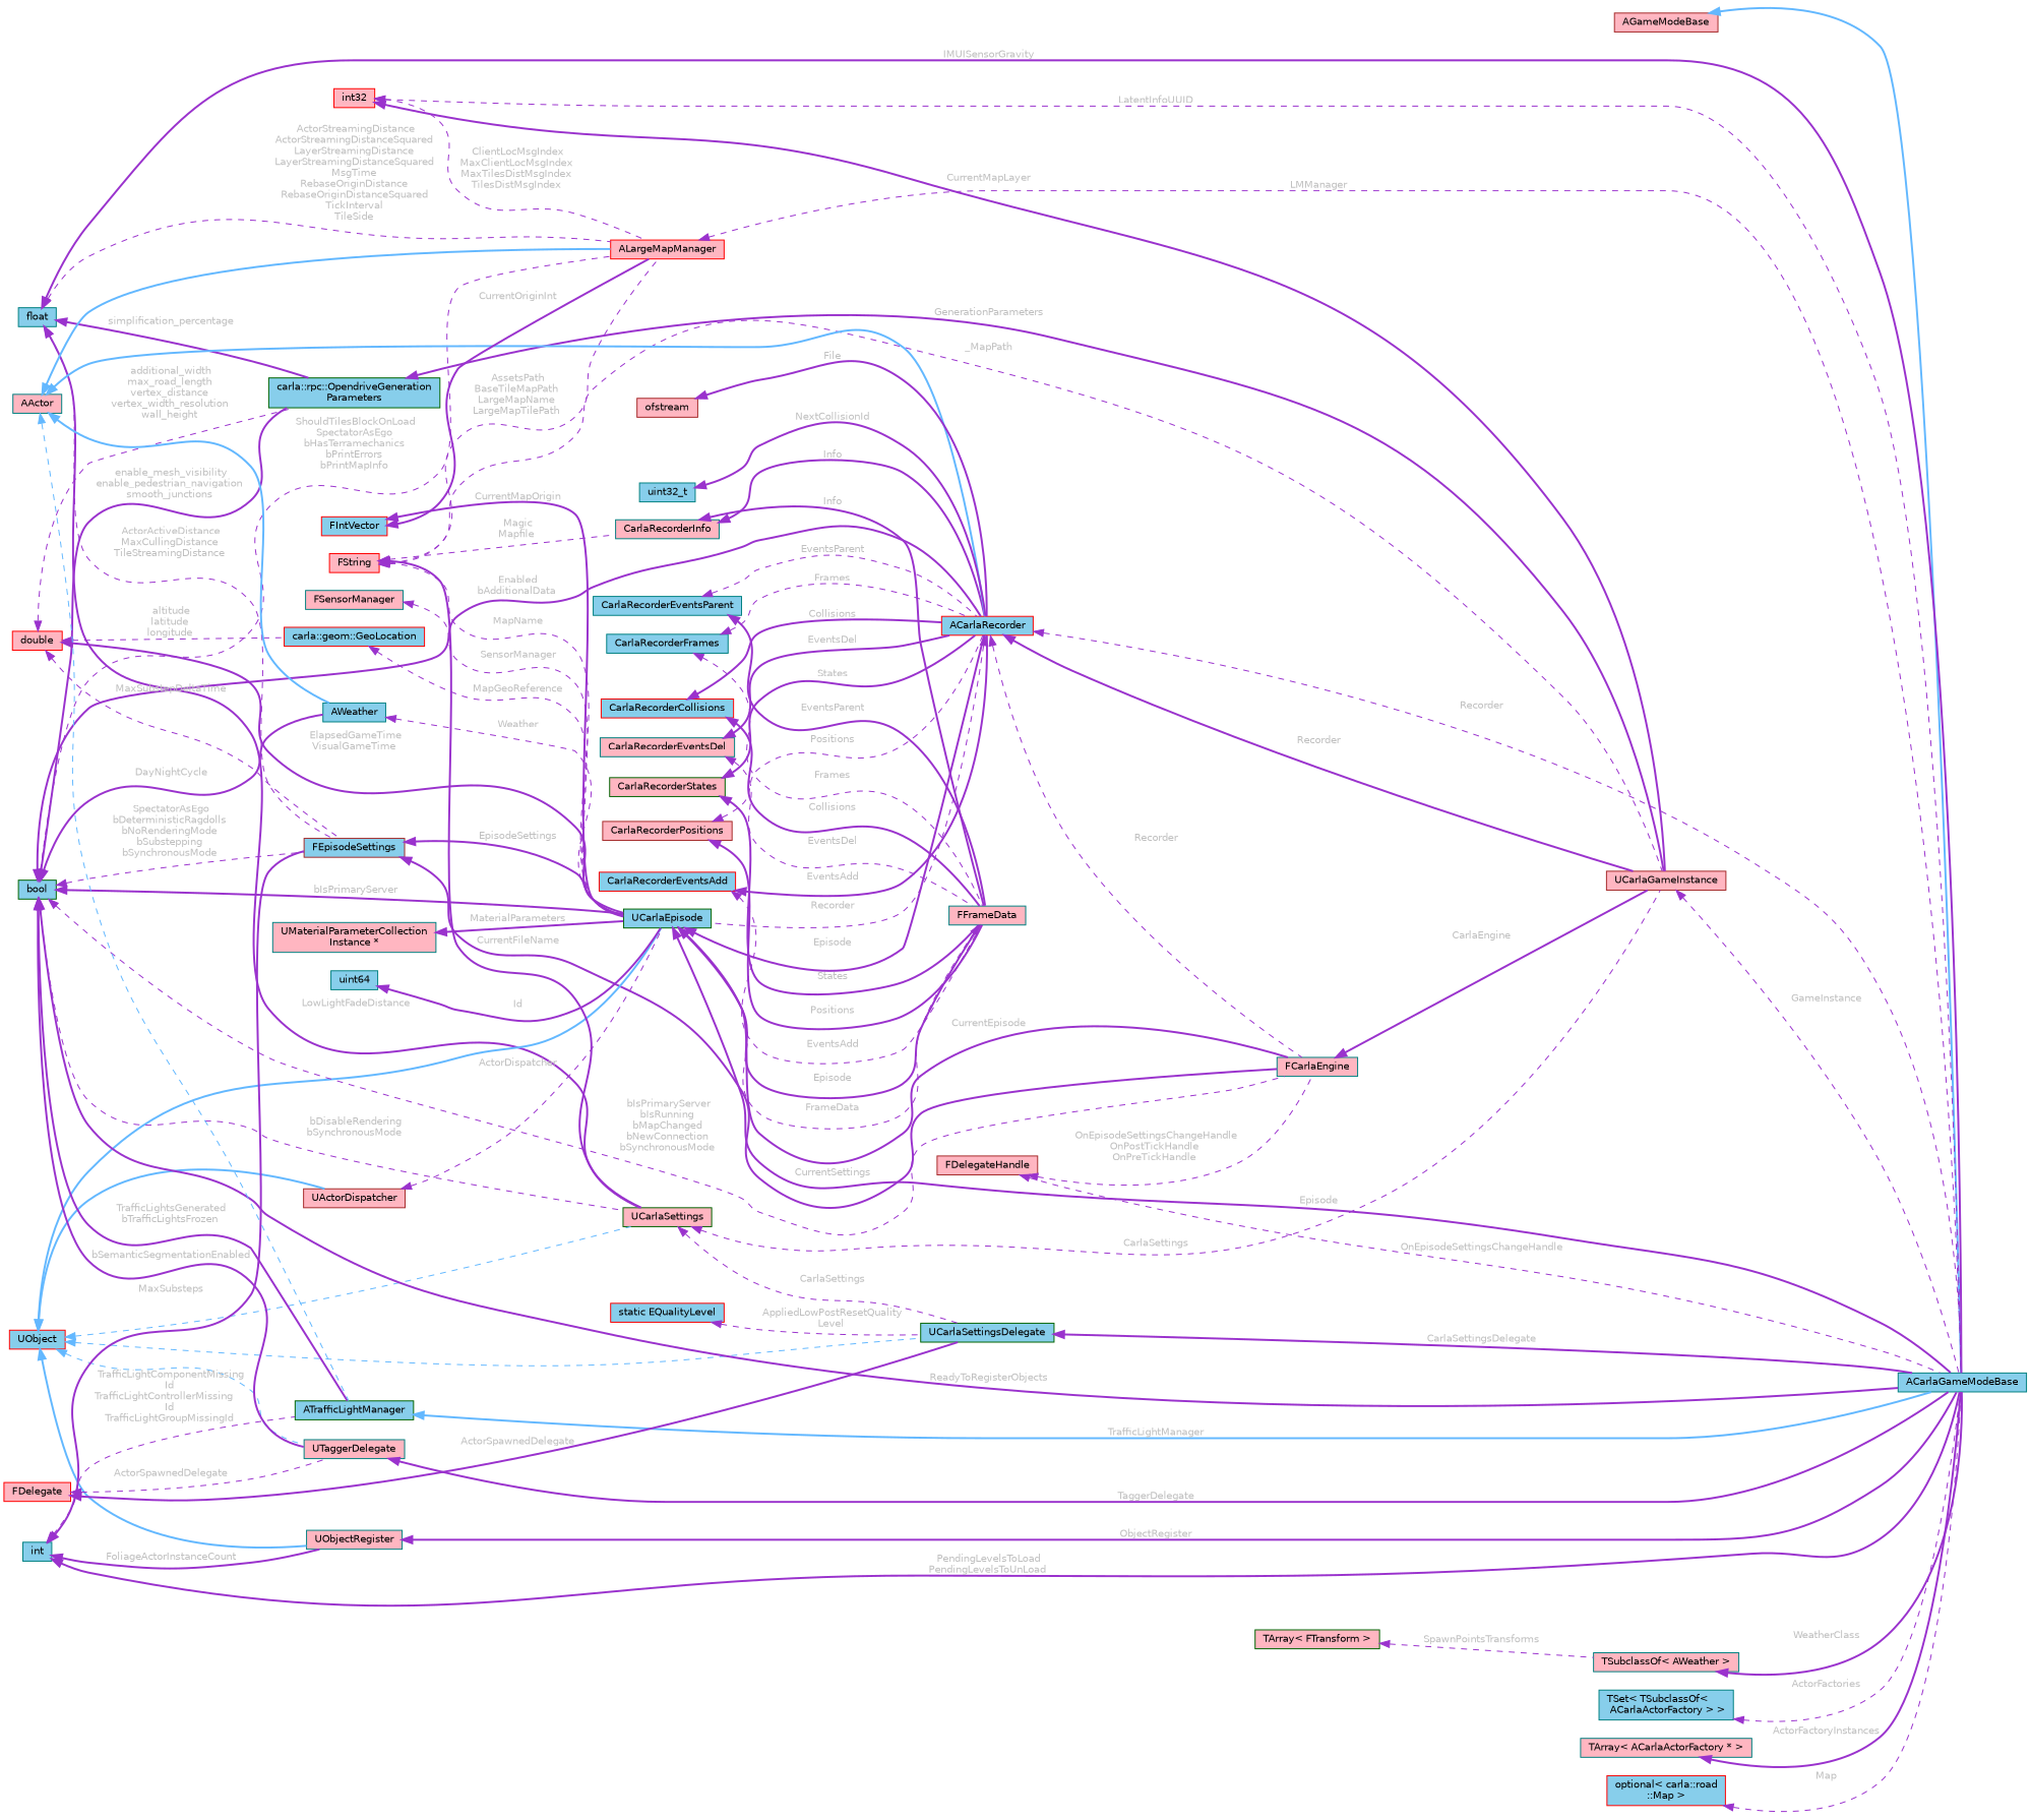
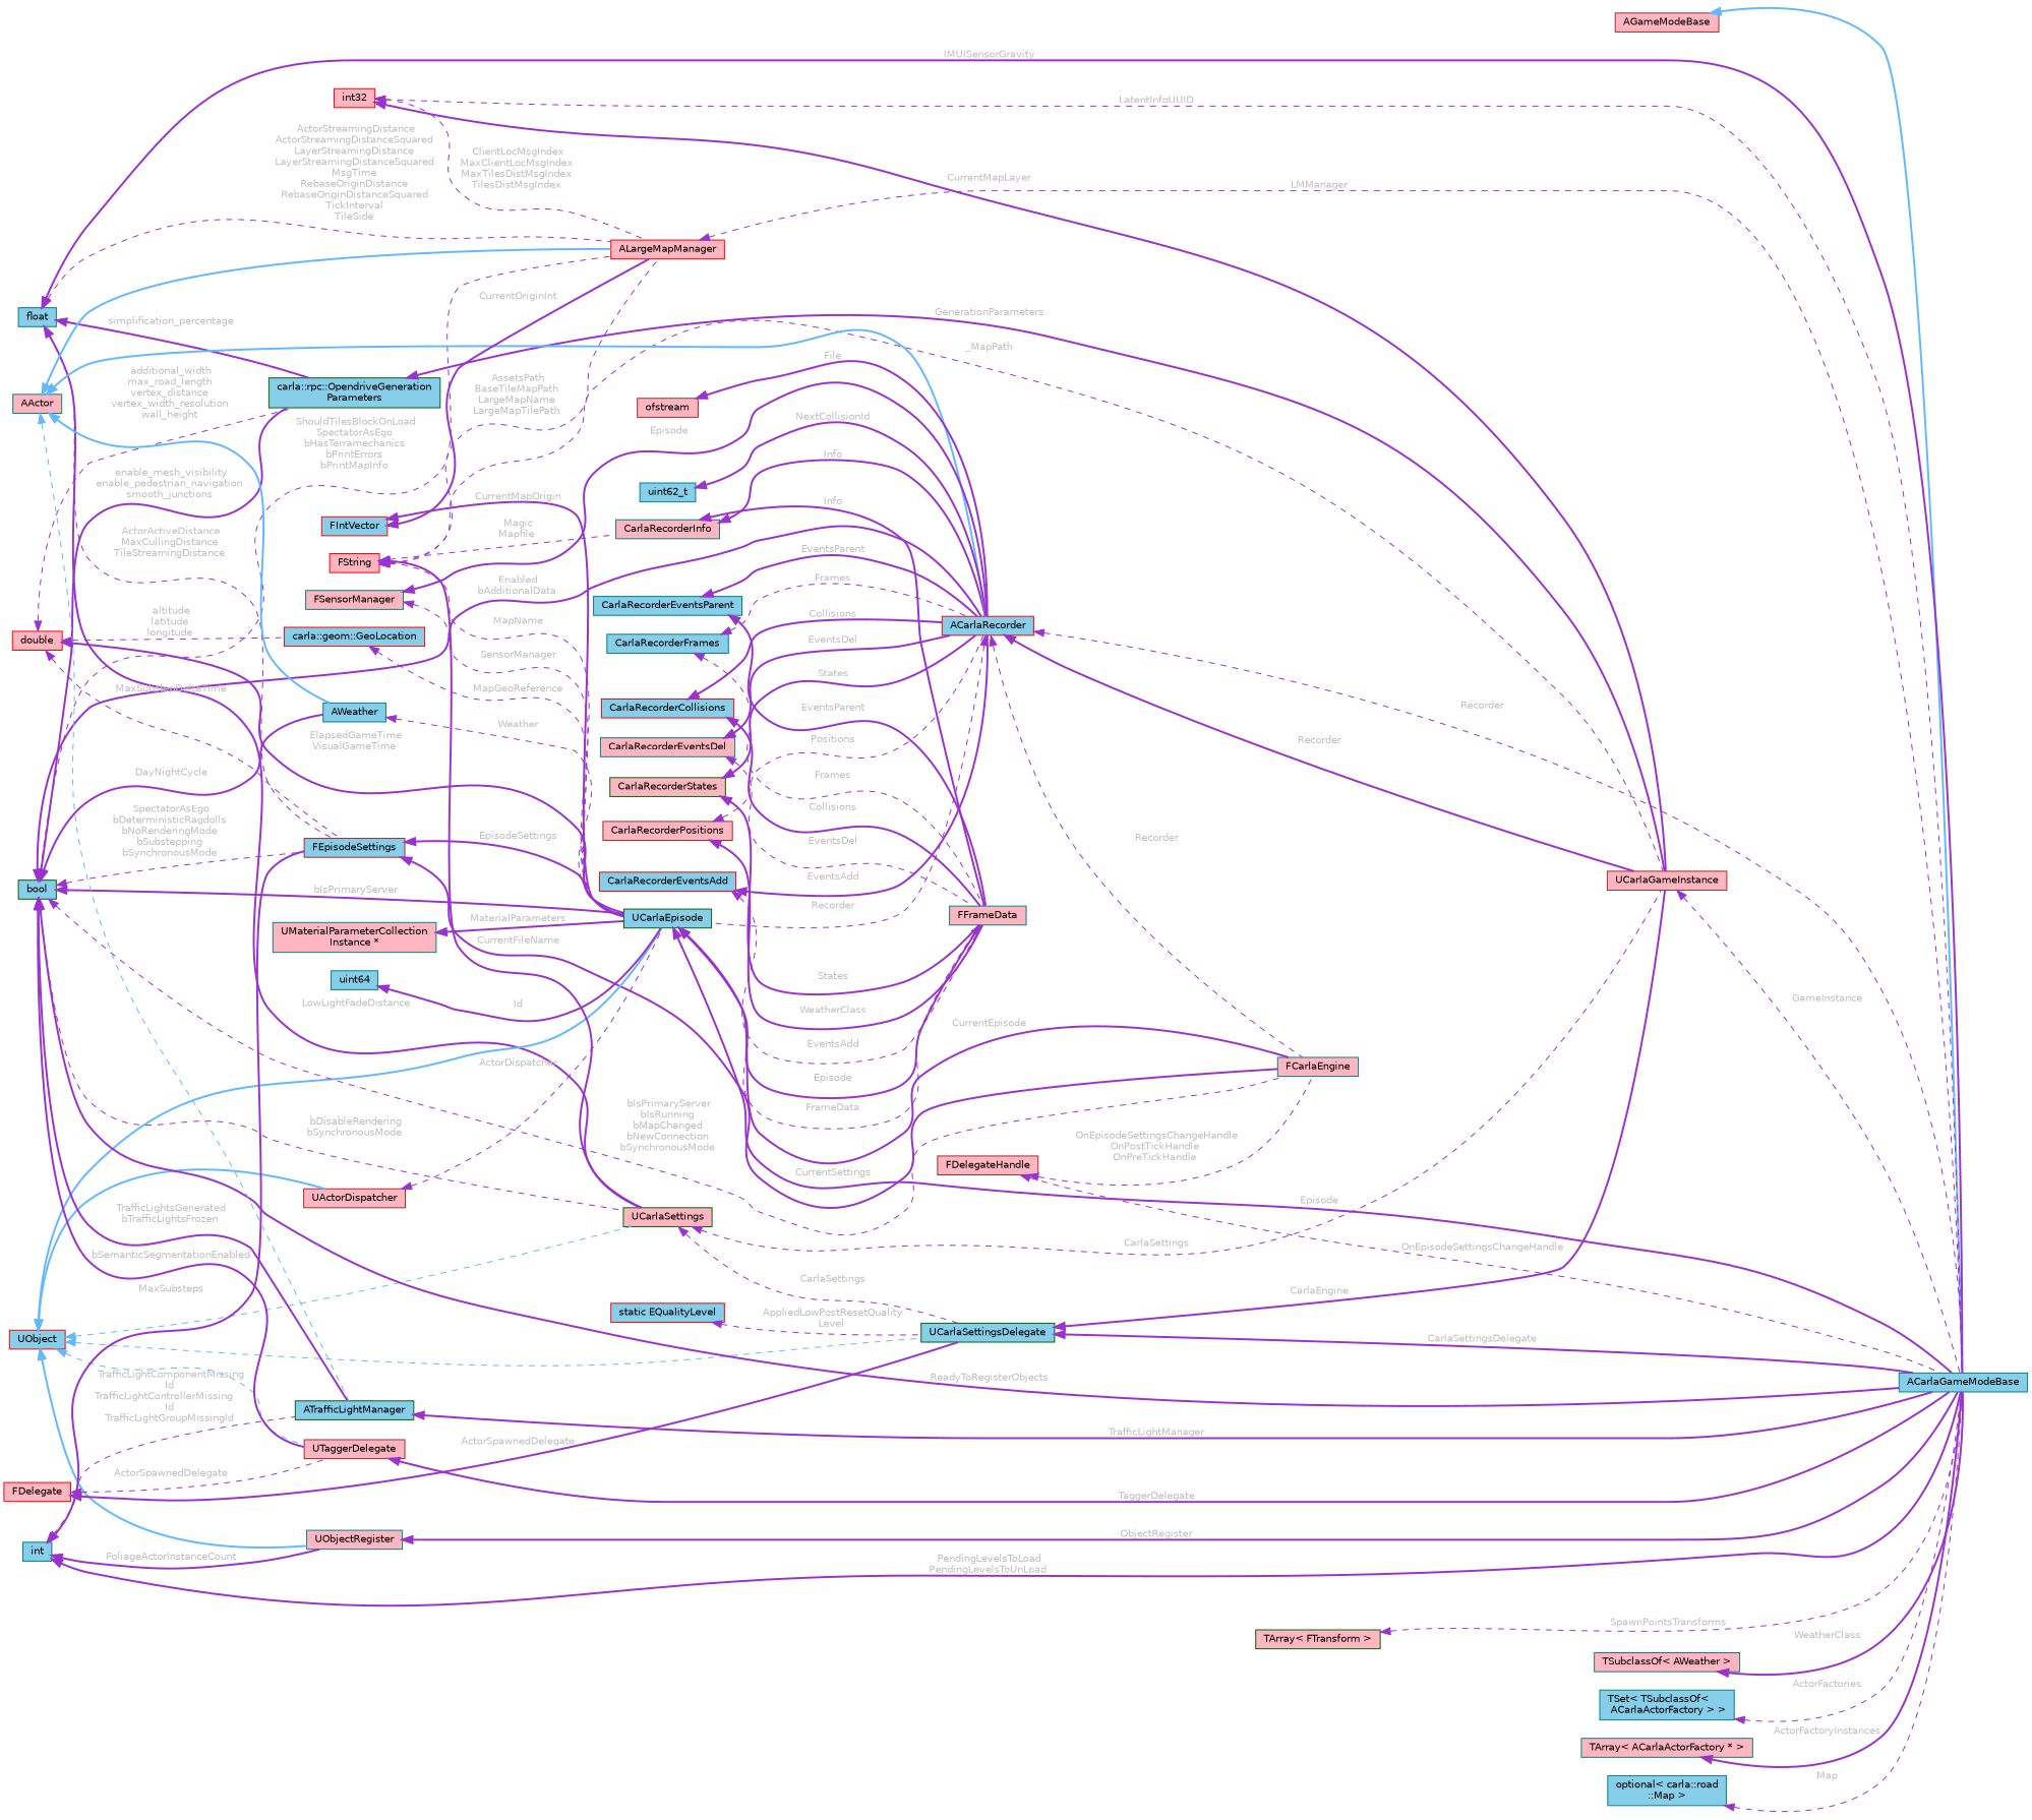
  digraph {
    rankdir=LR
    node [color=teal fillcolor=lightpink fontname=Helvetica fontsize=10 shape=box style=filled]
    edge [color=darkorchid3 dir=back fontname=Helvetica fontsize=10 labelfontname=Helvetica labelfontsize=10 style=bold fontcolor=grey]
    n1 [fillcolor=skyblue fontcolor=black height=0.2 label=ACarlaGameModeBase width=0.4]
    n2 [color=brown height=0.2 label=AGameModeBase width=0.4]
    n3 [fillcolor=skyblue height=0.2 label=float width=0.4]
    n4 [color=darkgreen height=0.2 label=UCarlaSettings width=0.4]
    n5 [color=brown fillcolor=skyblue height=0.2 label=FEpisodeSettings width=0.4]
    n6 [color=darkgreen fillcolor=skyblue height=0.2 label="carla::rpc::OpendriveGeneration\lParameters" width=0.4]
    n7 [color=red height=0.2 label=ALargeMapManager width=0.4]
    n8 [color=brown height=0.2 label=UCarlaGameInstance width=0.4]
    n9 [color=darkgreen fillcolor=skyblue height=0.2 label=UCarlaSettingsDelegate width=0.4]
    n10 [color=darkgreen fillcolor=skyblue height=0.2 label=UCarlaEpisode width=0.4]
    n11 [height=0.2 label=FCarlaEngine width=0.4]
    n12 [color=red fillcolor=skyblue height=0.2 label=UObject width=0.4]
    n13 [color=brown height=0.2 label=UActorDispatcher width=0.4]
-   n14 [height=0.2 label=UTaggerDelegate width=0.4]
+   n14 [color=brown height=0.2 label=UTaggerDelegate width=0.4]
    n15 [height=0.2 label=UObjectRegister width=0.4]
    n16 [color=red fillcolor=skyblue height=0.2 label=ACarlaRecorder width=0.4]
    n17 [height=0.2 label=FFrameData width=0.4]
    n18 [color=red height=0.2 label=FString width=0.4]
    n19 [height=0.2 label=CarlaRecorderInfo width=0.4]
    n20 [color=darkgreen fillcolor=skyblue height=0.2 label=bool width=0.4]
    n21 [fillcolor=skyblue height=0.2 label=AWeather width=0.4]
    n22 [color=darkgreen fillcolor=skyblue height=0.2 label=ATrafficLightManager width=0.4]
    n23 [fillcolor=skyblue height=0.2 label=uint64 width=0.4]
    n24 [color=red height=0.2 label=double width=0.4]
    n25 [color=red fillcolor=skyblue height=0.2 label="carla::geom::GeoLocation" width=0.4]
    n26 [fillcolor=skyblue height=0.2 label=int width=0.4]
    n27 [height=0.2 label=AActor width=0.4]
    n28 [height=0.2 label="UMaterialParameterCollection\lInstance *" width=0.4]
-   n29 [fillcolor=skyblue height=0.2 label=uint32_t width=0.4]
+   n29 [fillcolor=skyblue height=0.2 label=uint62_t width=0.4]
    n30 [color=brown height=0.2 label=ofstream width=0.4]
    n31 [fillcolor=skyblue height=0.2 label=CarlaRecorderFrames width=0.4]
    n32 [color=red fillcolor=skyblue height=0.2 label=CarlaRecorderEventsAdd width=0.4]
    n33 [height=0.2 label=CarlaRecorderEventsDel width=0.4]
    n34 [fillcolor=skyblue height=0.2 label=CarlaRecorderEventsParent width=0.4]
    n35 [color=red fillcolor=skyblue height=0.2 label=CarlaRecorderCollisions width=0.4]
    n36 [color=brown height=0.2 label=CarlaRecorderPositions width=0.4]
    n37 [color=darkgreen height=0.2 label=CarlaRecorderStates width=0.4]
    n38 [color=red fillcolor=skyblue height=0.2 label=FIntVector width=0.4]
    n39 [height=0.2 label=FSensorManager width=0.4]
    n40 [color=brown height=0.2 label=FDelegateHandle width=0.4]
    n41 [color=red height=0.2 label=int32 width=0.4]
    n42 [color=red height=0.2 label=FDelegate width=0.4]
    n43 [color=red fillcolor=skyblue height=0.2 label="static EQualityLevel" width=0.4]
    n44 [height=0.2 label="TSubclassOf\< AWeather \>" width=0.4]
    n45 [fillcolor=skyblue height=0.2 label="TSet\< TSubclassOf\<\l ACarlaActorFactory \> \>" width=0.4]
    n46 [color=darkgreen height=0.2 label="TArray\< FTransform \>" width=0.4]
    n47 [height=0.2 label="TArray\< ACarlaActorFactory * \>" width=0.4]
-   n48 [color=red fillcolor=skyblue height=0.2 label="optional\< carla::road\l::Map \>" width=0.4]
+   n48 [fillcolor=skyblue height=0.2 label="optional\< carla::road\l::Map \>" width=0.4]
    n2 -> n1 [color=steelblue1 fontcolor=""]
    n3 -> n1 [label=" IMUISensorGravity"]
    n3 -> n4 [label=" LowLightFadeDistance"]
    n3 -> n5 [label=" ActorActiveDistance\nMaxCullingDistance\nTileStreamingDistance" style=dashed]
    n3 -> n6 [label=" simplification_percentage"]
    n3 -> n7 [label=" ActorStreamingDistance\nActorStreamingDistanceSquared\nLayerStreamingDistance\nLayerStreamingDistanceSquared\nMsgTime\nRebaseOriginDistance\nRebaseOriginDistanceSquared\nTickInterval\nTileSide" style=dashed]
    n4 -> n8 [label=" CarlaSettings" style=dashed]
    n4 -> n9 [label=" CarlaSettings" style=dashed]
    n5 -> n10 [label=" EpisodeSettings"]
    n5 -> n11 [label=" CurrentSettings"]
    n6 -> n8 [label=" GenerationParameters"]
    n7 -> n1 [label=" LMManager" style=dashed]
    n8 -> n1 [label=" GameInstance" style=dashed]
    n9 -> n1 [label=" CarlaSettingsDelegate"]
    n10 -> n1 [label=" Episode"]
    n10 -> n11 [label=" CurrentEpisode"]
-   n10 -> n16 [label=" Episode"]
+   n39 -> n16 [label=" Episode"]
    n10 -> n17 [label=" Episode"]
-   n11 -> n8 [label=" CarlaEngine"]
+   n9 -> n8 [label=" CarlaEngine"]
    n12 -> n4 [color=steelblue1 style=dashed fontcolor=""]
    n12 -> n9 [color=steelblue1 style=dashed fontcolor=""]
    n12 -> n10 [color=steelblue1 fontcolor=""]
    n12 -> n13 [color=steelblue1 fontcolor=""]
    n12 -> n14 [color=steelblue1 style=dashed fontcolor=""]
    n12 -> n15 [color=steelblue1 fontcolor=""]
    n13 -> n10 [label=" ActorDispatcher" style=dashed]
    n14 -> n1 [label=" TaggerDelegate"]
    n15 -> n1 [label=" ObjectRegister"]
    n16 -> n1 [label=" Recorder" style=dashed]
    n16 -> n8 [label=" Recorder"]
    n16 -> n10 [label=" Recorder" style=dashed]
    n16 -> n11 [label=" Recorder" style=dashed]
    n17 -> n10 [label=" FrameData" style=dashed]
    n18 -> n4 [label=" CurrentFileName"]
    n18 -> n7 [label=" AssetsPath\nBaseTileMapPath\nLargeMapName\nLargeMapTilePath" style=dashed]
    n18 -> n8 [label=" _MapPath" style=dashed]
    n18 -> n10 [label=" MapName" style=dashed]
    n18 -> n19 [label=" Magic\nMapfile" style=dashed]
    n19 -> n16 [label=" Info"]
    n19 -> n17 [label=" Info"]
    n20 -> n1 [label=" ReadyToRegisterObjects"]
    n20 -> n4 [label=" bDisableRendering\nbSynchronousMode" style=dashed]
    n20 -> n5 [label=" SpectatorAsEgo\nbDeterministicRagdolls\nbNoRenderingMode\nbSubstepping\nbSynchronousMode" style=dashed]
    n20 -> n6 [label=" enable_mesh_visibility\nenable_pedestrian_navigation\nsmooth_junctions"]
    n20 -> n7 [label=" ShouldTilesBlockOnLoad\nSpectatorAsEgo\nbHasTerramechanics\nbPrintErrors\nbPrintMapInfo" style=dashed]
    n20 -> n10 [label=" bIsPrimaryServer"]
    n20 -> n11 [label=" bIsPrimaryServer\nbIsRunning\nbMapChanged\nbNewConnection\nbSynchronousMode" style=dashed]
    n20 -> n14 [label=" bSemanticSegmentationEnabled"]
    n20 -> n16 [label=" Enabled\nbAdditionalData"]
    n20 -> n21 [label=" DayNightCycle"]
    n20 -> n22 [label=" TrafficLightsGenerated\nbTrafficLightsFrozen"]
    n21 -> n10 [label=" Weather" style=dashed]
-   n22 -> n1 [color=steelblue1 label=" TrafficLightManager"]
+   n22 -> n1 [label=" TrafficLightManager"]
    n23 -> n10 [label=" Id"]
    n24 -> n5 [label=" MaxSubstepDeltaTime" style=dashed]
    n24 -> n6 [label=" additional_width\nmax_road_length\nvertex_distance\nvertex_width_resolution\nwall_height" style=dashed]
    n24 -> n10 [label=" ElapsedGameTime\nVisualGameTime"]
    n24 -> n25 [label=" altitude\nlatitude\nlongitude" style=dashed]
    n25 -> n10 [label=" MapGeoReference" style=dashed]
    n26 -> n1 [label=" PendingLevelsToLoad\nPendingLevelsToUnLoad"]
    n26 -> n5 [label=" MaxSubsteps"]
    n26 -> n15 [label=" FoliageActorInstanceCount"]
    n26 -> n22 [label=" TrafficLightComponentMissing\lId\nTrafficLightControllerMissing\lId\nTrafficLightGroupMissingId" style=dashed]
    n27 -> n7 [color=steelblue1 fontcolor=""]
    n27 -> n16 [color=steelblue1 fontcolor=""]
    n27 -> n21 [color=steelblue1 fontcolor=""]
    n27 -> n22 [color=steelblue1 style=dashed fontcolor=""]
    n28 -> n10 [label=" MaterialParameters"]
    n29 -> n16 [label=" NextCollisionId"]
    n30 -> n16 [label=" File"]
    n31 -> n16 [label=" Frames" style=dashed]
    n31 -> n17 [label=" Frames" style=dashed]
    n32 -> n16 [label=" EventsAdd"]
    n32 -> n17 [label=" EventsAdd" style=dashed]
    n33 -> n16 [label=" EventsDel"]
    n33 -> n17 [label=" EventsDel" style=dashed]
-   n34 -> n16 [label=" EventsParent" style=dashed]
+   n34 -> n16 [label=" EventsParent"]
    n34 -> n17 [label=" EventsParent"]
    n35 -> n16 [label=" Collisions"]
    n35 -> n17 [label=" Collisions"]
    n36 -> n16 [label=" Positions" style=dashed]
-   n36 -> n17 [label=" Positions"]
+   n36 -> n17 [label=" WeatherClass"]
    n37 -> n16 [label=" States"]
    n37 -> n17 [label=" States"]
    n38 -> n7 [label=" CurrentOriginInt"]
    n38 -> n10 [label=" CurrentMapOrigin"]
    n39 -> n10 [label=" SensorManager" style=dashed]
    n40 -> n1 [label=" OnEpisodeSettingsChangeHandle" style=dashed]
    n40 -> n11 [label=" OnEpisodeSettingsChangeHandle\nOnPostTickHandle\nOnPreTickHandle" style=dashed]
    n41 -> n1 [label=" LatentInfoUUID" style=dashed]
    n41 -> n7 [label=" ClientLocMsgIndex\nMaxClientLocMsgIndex\nMaxTilesDistMsgIndex\nTilesDistMsgIndex" style=dashed]
    n41 -> n8 [label=" CurrentMapLayer"]
    n42 -> n9 [label=" ActorSpawnedDelegate"]
    n42 -> n14 [label=" ActorSpawnedDelegate" style=dashed]
    n43 -> n9 [label=" AppliedLowPostResetQuality\lLevel" style=dashed]
    n44 -> n1 [label=" WeatherClass"]
    n45 -> n1 [label=" ActorFactories" style=dashed]
-   n46 -> n44 [label=" SpawnPointsTransforms" style=dashed]
+   n46 -> n1 [label=" SpawnPointsTransforms" style=dashed]
    n47 -> n1 [label=" ActorFactoryInstances"]
    n48 -> n1 [label=" Map" style=dashed]
  }
